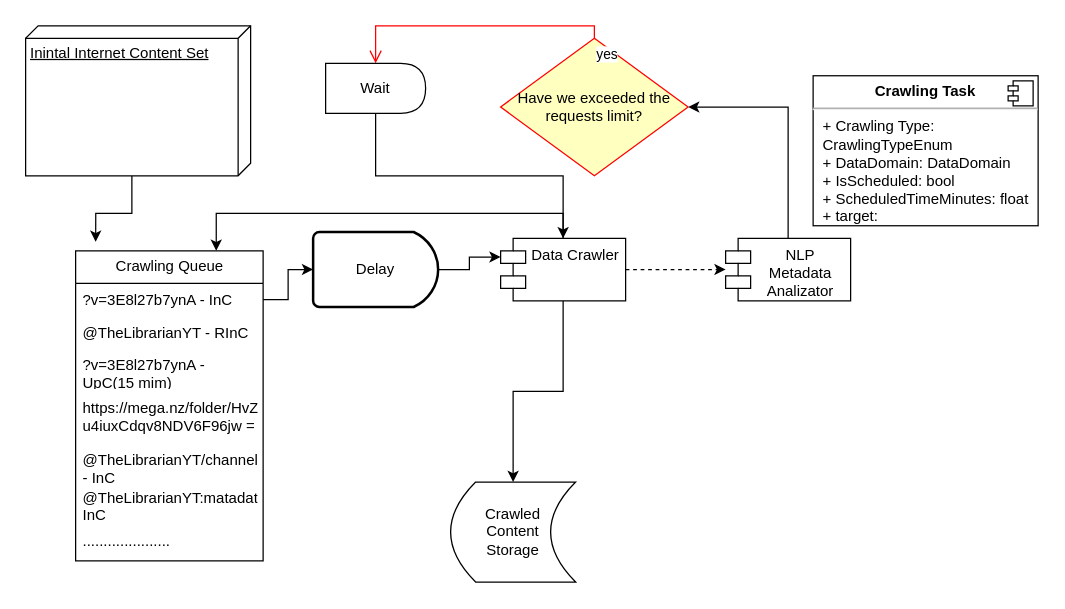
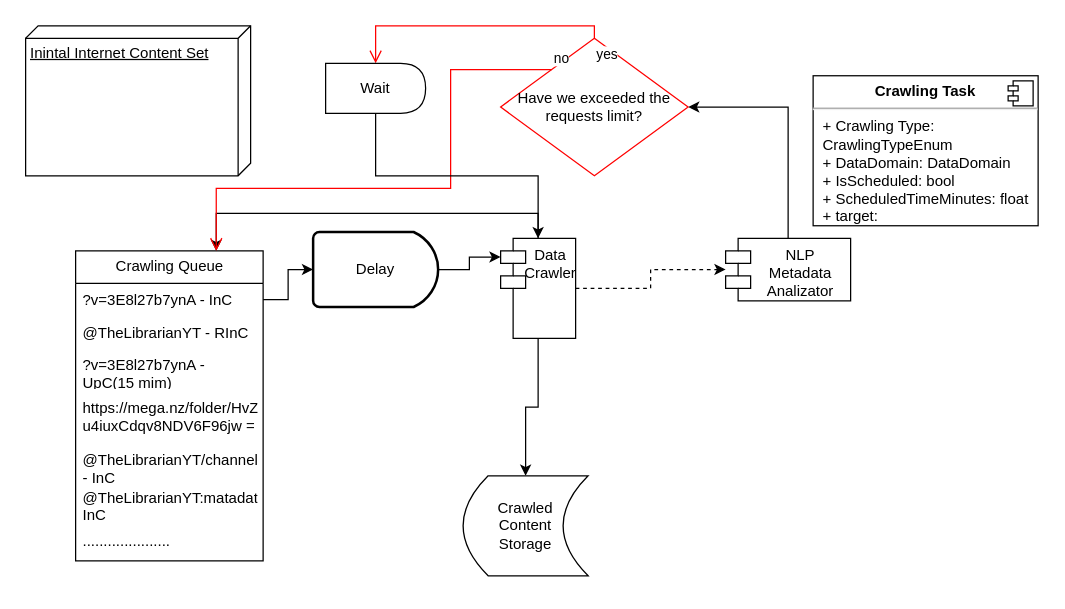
  <mxCell id="0" />
  <mxCell id="1" parent="0" />
  <mxCell id="2" style="edgeStyle=orthogonalEdgeStyle;rounded=0;orthogonalLoop=1;jettySize=auto;html=1;exitX=0.5;exitY=1;exitDx=0;exitDy=0;entryX=0.5;entryY=0;entryDx=0;entryDy=0;" edge="1" parent="1" source="5" target="19"><mxGeometry relative="1" as="geometry"><mxPoint x="440" y="300" as="targetPoint" /></mxGeometry></mxCell>
  <mxCell id="3" value="" style="edgeStyle=orthogonalEdgeStyle;rounded=0;orthogonalLoop=1;jettySize=auto;html=1;dashed=1;" edge="1" parent="1" source="5" target="21"><mxGeometry relative="1" as="geometry" /></mxCell>
  <mxCell id="4" style="edgeStyle=orthogonalEdgeStyle;rounded=0;orthogonalLoop=1;jettySize=auto;html=1;exitX=0.5;exitY=0;exitDx=0;exitDy=0;entryX=0.75;entryY=0;entryDx=0;entryDy=0;" edge="1" parent="1" source="5" target="8"><mxGeometry relative="1" as="geometry" /></mxCell>
- <mxCell id="5" value="Data Crawler" style="shape=module;align=left;spacingLeft=20;align=center;verticalAlign=top;whiteSpace=wrap;html=1;" vertex="1" parent="1"><mxGeometry x="400" y="190" width="100" height="50" as="geometry" /></mxCell>
- <mxCell id="6" style="edgeStyle=orthogonalEdgeStyle;rounded=0;orthogonalLoop=1;jettySize=auto;html=1;exitX=0;exitY=0;exitDx=120;exitDy=95;exitPerimeter=0;entryX=0.107;entryY=-0.029;entryDx=0;entryDy=0;entryPerimeter=0;" edge="1" parent="1" source="7" target="8"><mxGeometry relative="1" as="geometry" /></mxCell>
+ <mxCell id="5" value="Data Crawler" style="shape=module;align=left;spacingLeft=20;align=center;verticalAlign=top;whiteSpace=wrap;html=1;" vertex="1" parent="1"><mxGeometry x="400" y="190" width="60" height="80" as="geometry" /></mxCell>
  <mxCell id="7" value="Inintal Internet Content Set" style="verticalAlign=top;align=left;spacingTop=8;spacingLeft=2;spacingRight=12;shape=cube;size=10;direction=south;fontStyle=4;html=1;whiteSpace=wrap;" vertex="1" parent="1"><mxGeometry x="20" y="20" width="180" height="120" as="geometry" /></mxCell>
  <mxCell id="8" value="Crawling Queue" style="swimlane;fontStyle=0;childLayout=stackLayout;horizontal=1;startSize=26;fillColor=none;horizontalStack=0;resizeParent=1;resizeParentMax=0;resizeLast=0;collapsible=1;marginBottom=0;html=1;" vertex="1" parent="1"><mxGeometry x="60" y="200" width="150" height="248" as="geometry" /></mxCell>
  <mxCell id="9" value="?v=3E8l27b7ynA - InC" style="text;strokeColor=none;fillColor=none;align=left;verticalAlign=top;spacingLeft=4;spacingRight=4;overflow=hidden;rotatable=0;points=[[0,0.5],[1,0.5]];portConstraint=eastwest;whiteSpace=wrap;html=1;" vertex="1" parent="8"><mxGeometry y="26" width="150" height="26" as="geometry" /></mxCell>
  <mxCell id="10" value="@TheLibrarianYT - RInC" style="text;strokeColor=none;fillColor=none;align=left;verticalAlign=top;spacingLeft=4;spacingRight=4;overflow=hidden;rotatable=0;points=[[0,0.5],[1,0.5]];portConstraint=eastwest;whiteSpace=wrap;html=1;" vertex="1" parent="8"><mxGeometry y="52" width="150" height="26" as="geometry" /></mxCell>
  <mxCell id="11" value="?v=3E8l27b7ynA - UpC(15 mim)" style="text;strokeColor=none;fillColor=none;align=left;verticalAlign=top;spacingLeft=4;spacingRight=4;overflow=hidden;rotatable=0;points=[[0,0.5],[1,0.5]];portConstraint=eastwest;whiteSpace=wrap;html=1;" vertex="1" parent="8"><mxGeometry y="78" width="150" height="30" as="geometry" /></mxCell>
  <mxCell id="12" value="https://mega.nz/folder/HvZkgKKD#Ch-u4iuxCdqv8NDV6F96jw = InC" style="text;strokeColor=none;fillColor=none;align=left;verticalAlign=middle;spacingLeft=4;spacingRight=4;overflow=hidden;points=[[0,0.5],[1,0.5]];portConstraint=eastwest;rotatable=0;whiteSpace=wrap;html=1;" vertex="1" parent="8"><mxGeometry y="108" width="150" height="50" as="geometry" /></mxCell>
  <mxCell id="13" value="@TheLibrarianYT/channels&lt;div&gt;- InC&lt;br&gt;&lt;/div&gt;" style="text;strokeColor=none;fillColor=none;align=left;verticalAlign=middle;spacingLeft=4;spacingRight=4;overflow=hidden;points=[[0,0.5],[1,0.5]];portConstraint=eastwest;rotatable=0;whiteSpace=wrap;html=1;" vertex="1" parent="8"><mxGeometry y="158" width="150" height="30" as="geometry" /></mxCell>
  <mxCell id="14" value="@TheLibrarianYT:matadata&amp;nbsp; InC" style="text;strokeColor=none;fillColor=none;align=left;verticalAlign=middle;spacingLeft=4;spacingRight=4;overflow=hidden;points=[[0,0.5],[1,0.5]];portConstraint=eastwest;rotatable=0;whiteSpace=wrap;html=1;" vertex="1" parent="8"><mxGeometry y="188" width="150" height="30" as="geometry" /></mxCell>
  <mxCell id="15" value="....................." style="text;strokeColor=none;fillColor=none;align=left;verticalAlign=middle;spacingLeft=4;spacingRight=4;overflow=hidden;points=[[0,0.5],[1,0.5]];portConstraint=eastwest;rotatable=0;whiteSpace=wrap;html=1;" vertex="1" parent="8"><mxGeometry y="218" width="150" height="30" as="geometry" /></mxCell>
  <mxCell id="16" style="edgeStyle=orthogonalEdgeStyle;rounded=0;orthogonalLoop=1;jettySize=auto;html=1;entryX=0;entryY=0.5;entryDx=0;entryDy=0;entryPerimeter=0;" edge="1" parent="1" source="9" target="18"><mxGeometry relative="1" as="geometry"><mxPoint x="280" y="250" as="targetPoint" /></mxGeometry></mxCell>
  <mxCell id="17" style="edgeStyle=orthogonalEdgeStyle;rounded=0;orthogonalLoop=1;jettySize=auto;html=1;exitX=1;exitY=0.5;exitDx=0;exitDy=0;exitPerimeter=0;entryX=0;entryY=0;entryDx=0;entryDy=15;entryPerimeter=0;" edge="1" parent="1" source="18" target="5"><mxGeometry relative="1" as="geometry" /></mxCell>
  <mxCell id="18" value="Delay" style="strokeWidth=2;html=1;shape=mxgraph.flowchart.delay;whiteSpace=wrap;" vertex="1" parent="1"><mxGeometry x="250" y="185" width="100" height="60" as="geometry" /></mxCell>
- <mxCell id="19" value="&lt;div&gt;Crawled&lt;/div&gt;&lt;div&gt;Content&lt;/div&gt;&lt;div&gt;Storage&lt;br&gt;&lt;/div&gt;" style="shape=dataStorage;whiteSpace=wrap;html=1;fixedSize=1;" vertex="1" parent="1"><mxGeometry x="360" y="385" width="100" height="80" as="geometry" /></mxCell>
+ <mxCell id="19" value="&lt;div&gt;Crawled&lt;/div&gt;&lt;div&gt;Content&lt;/div&gt;&lt;div&gt;Storage&lt;br&gt;&lt;/div&gt;" style="shape=dataStorage;whiteSpace=wrap;html=1;fixedSize=1;" vertex="1" parent="1"><mxGeometry x="370" y="380" width="100" height="80" as="geometry" /></mxCell>
  <mxCell id="20" style="edgeStyle=orthogonalEdgeStyle;rounded=0;orthogonalLoop=1;jettySize=auto;html=1;exitX=0.5;exitY=0;exitDx=0;exitDy=0;entryX=1;entryY=0.5;entryDx=0;entryDy=0;" edge="1" parent="1" source="21" target="24"><mxGeometry relative="1" as="geometry"><mxPoint x="510" y="120" as="targetPoint" /></mxGeometry></mxCell>
  <mxCell id="21" value="&lt;div&gt;NLP&lt;/div&gt;&lt;div&gt;Metadata&lt;/div&gt;&lt;div&gt;Analizator&lt;br&gt;&lt;/div&gt;" style="shape=module;align=left;spacingLeft=20;align=center;verticalAlign=top;whiteSpace=wrap;html=1;" vertex="1" parent="1"><mxGeometry x="580" y="190" width="100" height="50" as="geometry" /></mxCell>
  <mxCell id="22" value="&lt;p style=&quot;margin:0px;margin-top:6px;text-align:center;&quot;&gt;&lt;b&gt;Crawling Task&lt;br&gt;&lt;/b&gt;&lt;/p&gt;&lt;hr&gt;&lt;p style=&quot;margin:0px;margin-left:8px;&quot;&gt;+ Crawling Type: CrawlingTypeEnum&lt;br&gt;+ DataDomain: DataDomain&lt;/p&gt;&lt;p style=&quot;margin:0px;margin-left:8px;&quot;&gt;+ IsScheduled: bool&lt;br&gt;&lt;/p&gt;&lt;p style=&quot;margin:0px;margin-left:8px;&quot;&gt;+ ScheduledTimeMinutes: float&lt;/p&gt;&lt;p style=&quot;margin:0px;margin-left:8px;&quot;&gt;+ target: BaseDataDomainTarget&lt;/p&gt;" style="align=left;overflow=fill;html=1;dropTarget=0;whiteSpace=wrap;" vertex="1" parent="1"><mxGeometry x="650" y="60" width="180" height="120" as="geometry" /></mxCell>
  <mxCell id="23" value="" style="shape=component;jettyWidth=8;jettyHeight=4;" vertex="1" parent="22"><mxGeometry x="1" width="20" height="20" relative="1" as="geometry"><mxPoint x="-24" y="4" as="offset" /></mxGeometry></mxCell>
- <mxCell id="24" value="Have we exceeded the requests limit?" style="rhombus;whiteSpace=wrap;html=1;fontColor=#000000;fillColor=#ffffc0;strokeColor=#ff0000;" vertex="1" parent="1"><mxGeometry x="400" y="30" width="150" height="110" as="geometry" /></mxCell>
+ <mxCell id="24" value="Have we exceeded the requests limit?" style="rhombus;whiteSpace=wrap;html=1;fontColor=#000000;fillColor=#ffffff;strokeColor=#ff0000;" vertex="1" parent="1"><mxGeometry x="400" y="30" width="150" height="110" as="geometry" /></mxCell>
+ <mxCell id="25" value="no" style="edgeStyle=orthogonalEdgeStyle;html=1;align=left;verticalAlign=bottom;endArrow=open;endSize=8;strokeColor=#ff0000;rounded=0;entryX=0.75;entryY=0;entryDx=0;entryDy=0;" edge="1" source="24" parent="1" target="8"><mxGeometry x="-1" relative="1" as="geometry"><mxPoint x="250" y="130" as="targetPoint" /><Array as="points"><mxPoint x="360" y="55" /><mxPoint x="360" y="150" /><mxPoint x="173" y="150" /></Array></mxGeometry></mxCell>
  <mxCell id="26" value="yes" style="edgeStyle=orthogonalEdgeStyle;html=1;align=left;verticalAlign=top;endArrow=open;endSize=8;strokeColor=#ff0000;rounded=0;exitX=0.5;exitY=0;exitDx=0;exitDy=0;entryX=0.5;entryY=0;entryDx=0;entryDy=0;" edge="1" source="24" parent="1" target="28"><mxGeometry x="-1" relative="1" as="geometry"><mxPoint x="420" y="10" as="targetPoint" /><Array as="points"><mxPoint x="475" y="20" /><mxPoint x="300" y="20" /></Array></mxGeometry></mxCell>
  <mxCell id="27" style="edgeStyle=orthogonalEdgeStyle;rounded=0;orthogonalLoop=1;jettySize=auto;html=1;exitX=0.5;exitY=1;exitDx=0;exitDy=0;" edge="1" parent="1" source="28" target="5"><mxGeometry relative="1" as="geometry" /></mxCell>
  <mxCell id="28" value="Wait" style="shape=delay;whiteSpace=wrap;html=1;" vertex="1" parent="1"><mxGeometry x="260" y="50" width="80" height="40" as="geometry" /></mxCell>
